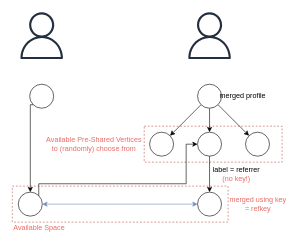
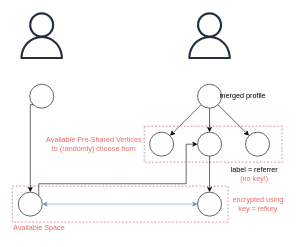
  <mxCell id="0" />
  <mxCell id="1" parent="0" />
  <mxCell id="2" value="" style="rounded=0;whiteSpace=wrap;html=1;dashed=1;strokeColor=#b85450;fillColor=none;" parent="1" vertex="1"><mxGeometry x="20" y="310" width="360" height="60" as="geometry" /></mxCell>
  <mxCell id="3" value="" style="rounded=0;whiteSpace=wrap;html=1;strokeColor=#b85450;dashed=1;fillColor=none;" parent="1" vertex="1"><mxGeometry x="240" y="210" width="230" height="60" as="geometry" /></mxCell>
  <mxCell id="4" value="" style="outlineConnect=0;fontColor=#232F3E;gradientColor=none;fillColor=#232F3E;strokeColor=none;dashed=0;verticalLabelPosition=bottom;verticalAlign=top;align=center;html=1;fontSize=12;fontStyle=0;aspect=fixed;pointerEvents=1;shape=mxgraph.aws4.user;" parent="1" vertex="1"><mxGeometry x="310" y="20" width="78" height="78" as="geometry" /></mxCell>
  <mxCell id="5" value="" style="outlineConnect=0;fontColor=#232F3E;gradientColor=none;fillColor=#232F3E;strokeColor=none;dashed=0;verticalLabelPosition=bottom;verticalAlign=top;align=center;html=1;fontSize=12;fontStyle=0;aspect=fixed;pointerEvents=1;shape=mxgraph.aws4.user;" parent="1" vertex="1"><mxGeometry x="30" y="20" width="78" height="78" as="geometry" /></mxCell>
  <mxCell id="6" value="" style="ellipse;whiteSpace=wrap;html=1;aspect=fixed;" parent="1" vertex="1"><mxGeometry x="249" y="220" width="40" height="40" as="geometry" /></mxCell>
  <mxCell id="7" value="" style="ellipse;whiteSpace=wrap;html=1;aspect=fixed;" parent="1" vertex="1"><mxGeometry x="329" y="220" width="40" height="40" as="geometry" /></mxCell>
  <mxCell id="8" value="" style="ellipse;whiteSpace=wrap;html=1;aspect=fixed;" parent="1" vertex="1"><mxGeometry x="409" y="220" width="40" height="40" as="geometry" /></mxCell>
  <mxCell id="9" style="rounded=0;orthogonalLoop=1;jettySize=auto;html=1;entryX=1;entryY=0;entryDx=0;entryDy=0;" parent="1" source="12" target="6" edge="1"><mxGeometry relative="1" as="geometry" /></mxCell>
  <mxCell id="10" style="edgeStyle=none;rounded=0;orthogonalLoop=1;jettySize=auto;html=1;" parent="1" source="12" target="7" edge="1"><mxGeometry relative="1" as="geometry" /></mxCell>
  <mxCell id="11" style="edgeStyle=none;rounded=0;orthogonalLoop=1;jettySize=auto;html=1;entryX=0;entryY=0;entryDx=0;entryDy=0;" parent="1" source="12" target="8" edge="1"><mxGeometry relative="1" as="geometry" /></mxCell>
  <mxCell id="12" value="" style="ellipse;whiteSpace=wrap;html=1;aspect=fixed;" parent="1" vertex="1"><mxGeometry x="329" y="140" width="40" height="40" as="geometry" /></mxCell>
  <mxCell id="13" value="merged profile" style="text;html=1;strokeColor=none;fillColor=none;align=right;verticalAlign=middle;whiteSpace=wrap;rounded=0;" parent="1" vertex="1"><mxGeometry x="364" y="150" width="81" height="20" as="geometry" /></mxCell>
  <mxCell id="14" style="edgeStyle=none;rounded=0;orthogonalLoop=1;jettySize=auto;html=1;entryX=0.5;entryY=0;entryDx=0;entryDy=0;exitX=0.5;exitY=1;exitDx=0;exitDy=0;" parent="1" target="17" edge="1"><mxGeometry relative="1" as="geometry"><mxPoint x="349" y="260" as="sourcePoint" /></mxGeometry></mxCell>
  <mxCell id="15" style="edgeStyle=orthogonalEdgeStyle;rounded=0;orthogonalLoop=1;jettySize=auto;html=1;entryX=0;entryY=0.5;entryDx=0;entryDy=0;exitX=1;exitY=0;exitDx=0;exitDy=0;" parent="1" source="16" edge="1"><mxGeometry relative="1" as="geometry"><Array as="points"><mxPoint x="64" y="306" /><mxPoint x="310" y="306" /><mxPoint x="310" y="240" /></Array><mxPoint x="329" y="240" as="targetPoint" /></mxGeometry></mxCell>
  <mxCell id="16" value="" style="ellipse;whiteSpace=wrap;html=1;aspect=fixed;fillColor=none;" parent="1" vertex="1"><mxGeometry x="30" y="320" width="40" height="40" as="geometry" /></mxCell>
  <mxCell id="17" value="" style="ellipse;whiteSpace=wrap;html=1;aspect=fixed;fillColor=none;" parent="1" vertex="1"><mxGeometry x="329" y="320" width="40" height="40" as="geometry" /></mxCell>
  <mxCell id="18" value="" style="endArrow=classic;startArrow=classic;html=1;exitX=1;exitY=0.5;exitDx=0;exitDy=0;entryX=0;entryY=0.5;entryDx=0;entryDy=0;fillColor=#dae8fc;strokeColor=#6c8ebf;" parent="1" source="16" target="17" edge="1"><mxGeometry width="50" height="50" relative="1" as="geometry"><mxPoint x="340" y="300" as="sourcePoint" /><mxPoint x="390" y="250" as="targetPoint" /></mxGeometry></mxCell>
  <mxCell id="19" value="&lt;font color=&quot;#ea6b66&quot;&gt;Available Space&lt;/font&gt;" style="text;html=1;strokeColor=none;fillColor=none;align=left;verticalAlign=middle;whiteSpace=wrap;rounded=0;" parent="1" vertex="1"><mxGeometry x="20" y="370" width="140" height="20" as="geometry" /></mxCell>
  <mxCell id="20" value="&lt;font color=&quot;#ea6b66&quot;&gt;Available Pre-Shared Vertices to (randomly) choose from&lt;/font&gt;" style="text;html=1;strokeColor=none;fillColor=none;align=center;verticalAlign=middle;whiteSpace=wrap;rounded=0;dashed=1;" parent="1" vertex="1"><mxGeometry x="70" y="230" width="172.75" height="20" as="geometry" /></mxCell>
- <mxCell id="21" value="label = referrer&lt;br&gt;&lt;font color=&quot;#ea6b66&quot;&gt;(no key!)&lt;/font&gt;" style="text;html=1;strokeColor=none;fillColor=none;align=center;verticalAlign=middle;whiteSpace=wrap;rounded=0;" parent="1" vertex="1"><mxGeometry x="348" y="280" width="92" height="20" as="geometry" /></mxCell>
+ <mxCell id="21" value="label = referrer&lt;br&gt;&lt;font color=&quot;#ea6b66&quot;&gt;(no key!)&lt;/font&gt;" style="text;html=1;strokeColor=none;fillColor=none;align=center;verticalAlign=middle;whiteSpace=wrap;rounded=0;" parent="1" vertex="1"><mxGeometry x="378" y="280" width="92" height="20" as="geometry" /></mxCell>
  <mxCell id="22" style="edgeStyle=orthogonalEdgeStyle;rounded=0;orthogonalLoop=1;jettySize=auto;html=1;entryX=0.5;entryY=0;entryDx=0;entryDy=0;exitX=0;exitY=1;exitDx=0;exitDy=0;" edge="1" parent="1" source="23" target="16"><mxGeometry relative="1" as="geometry"><Array as="points"><mxPoint x="50" y="174" /></Array></mxGeometry></mxCell>
  <mxCell id="23" value="" style="ellipse;whiteSpace=wrap;html=1;aspect=fixed;fillColor=none;" vertex="1" parent="1"><mxGeometry x="49" y="140" width="40" height="40" as="geometry" /></mxCell>
- <mxCell id="24" value="merged using key = refkey" style="text;html=1;strokeColor=none;fillColor=none;align=center;verticalAlign=middle;whiteSpace=wrap;rounded=0;fontColor=#EA6B66;" vertex="1" parent="1"><mxGeometry x="380" y="330" width="100" height="20" as="geometry" /></mxCell>
+ <mxCell id="24" value="encrypted using key = refkey" style="text;html=1;strokeColor=none;fillColor=none;align=center;verticalAlign=middle;whiteSpace=wrap;rounded=0;fontColor=#EA6B66;" vertex="1" parent="1"><mxGeometry x="380" y="330" width="100" height="20" as="geometry" /></mxCell>
